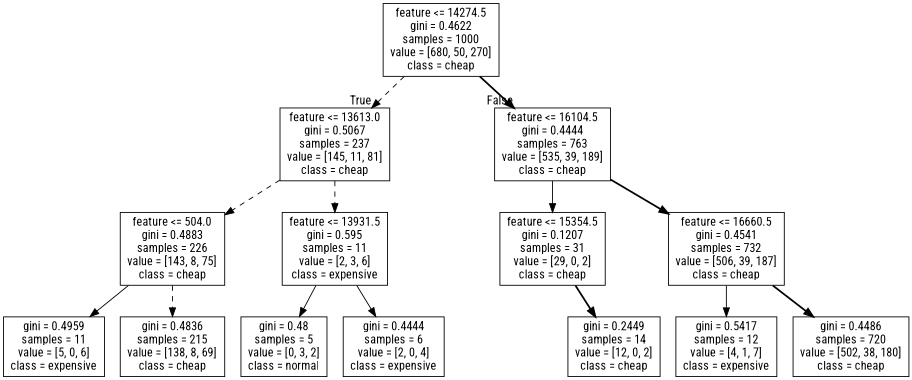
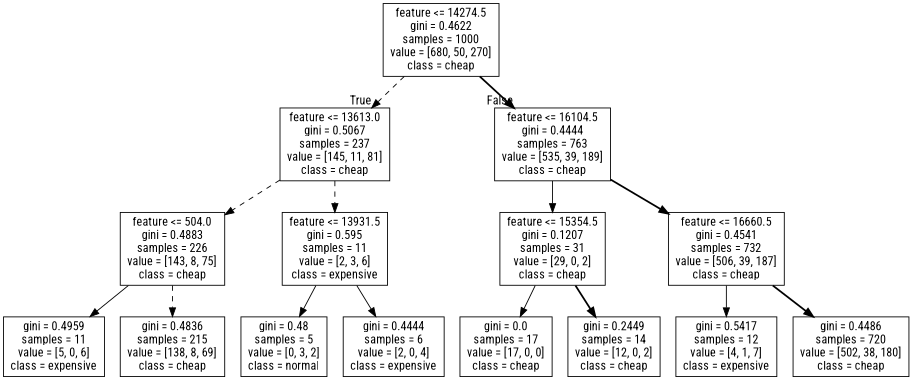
  digraph {
    fontname="Roboto Condensed"
    node [shape=box fontname="Roboto Condensed"]
    edge [style=solid fontname="Roboto Condensed"]
    n1 [label="feature <= 14274.5\ngini = 0.4622\nsamples = 1000\nvalue = [680, 50, 270]\nclass = cheap"]
    n2 [label="feature <= 13613.0\ngini = 0.5067\nsamples = 237\nvalue = [145, 11, 81]\nclass = cheap"]
    n3 [label="feature <= 16104.5\ngini = 0.4444\nsamples = 763\nvalue = [535, 39, 189]\nclass = cheap"]
    n4 [label="feature <= 504.0\ngini = 0.4883\nsamples = 226\nvalue = [143, 8, 75]\nclass = cheap"]
    n5 [label="feature <= 13931.5\ngini = 0.595\nsamples = 11\nvalue = [2, 3, 6]\nclass = expensive"]
    n6 [label="gini = 0.4959\nsamples = 11\nvalue = [5, 0, 6]\nclass = expensive"]
    n7 [label="gini = 0.4836\nsamples = 215\nvalue = [138, 8, 69]\nclass = cheap"]
    n8 [label="gini = 0.48\nsamples = 5\nvalue = [0, 3, 2]\nclass = normal"]
    n9 [label="gini = 0.4444\nsamples = 6\nvalue = [2, 0, 4]\nclass = expensive"]
    n10 [label="feature <= 15354.5\ngini = 0.1207\nsamples = 31\nvalue = [29, 0, 2]\nclass = cheap"]
    n11 [label="feature <= 16660.5\ngini = 0.4541\nsamples = 732\nvalue = [506, 39, 187]\nclass = cheap"]
+   n12 [label="gini = 0.0\nsamples = 17\nvalue = [17, 0, 0]\nclass = cheap"]
    n13 [label="gini = 0.2449\nsamples = 14\nvalue = [12, 0, 2]\nclass = cheap"]
    n14 [label="gini = 0.5417\nsamples = 12\nvalue = [4, 1, 7]\nclass = expensive"]
    n15 [label="gini = 0.4486\nsamples = 720\nvalue = [502, 38, 180]\nclass = cheap"]
    n1 -> n2 [headlabel=True labelangle=45 labeldistance=2.5 style=dashed]
    n1 -> n3 [headlabel=False labelangle=-45 labeldistance=2.5 style=bold]
    n2 -> n4 [style=dashed]
    n2 -> n5 [style=dashed]
    n3 -> n10
    n3 -> n11 [style=bold]
    n4 -> n6
    n4 -> n7 [style=dashed]
    n5 -> n8
    n5 -> n9
+   n10 -> n12
    n10 -> n13 [style=bold]
    n11 -> n14
    n11 -> n15 [style=bold]
  }
